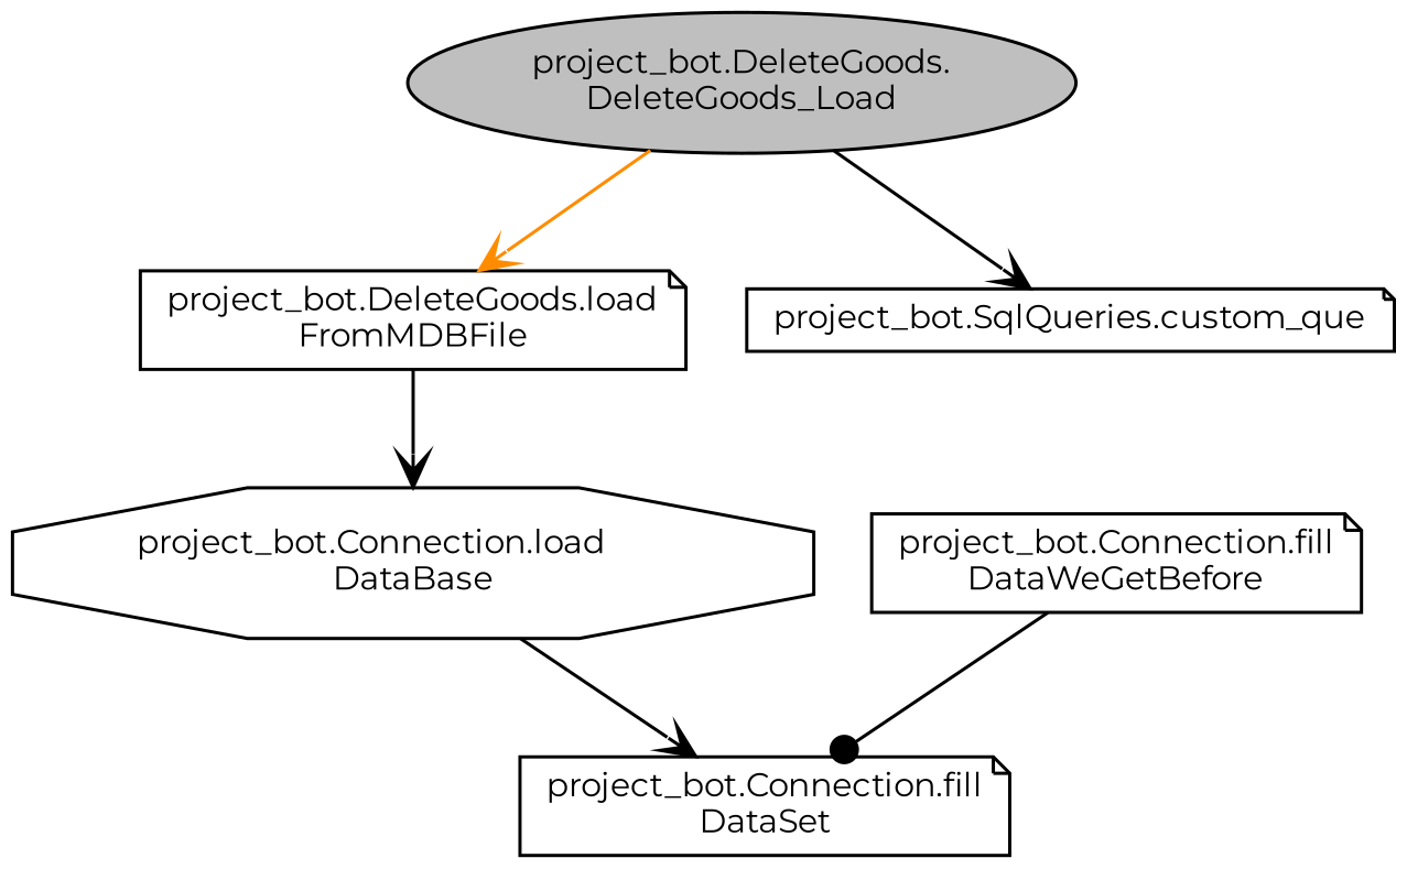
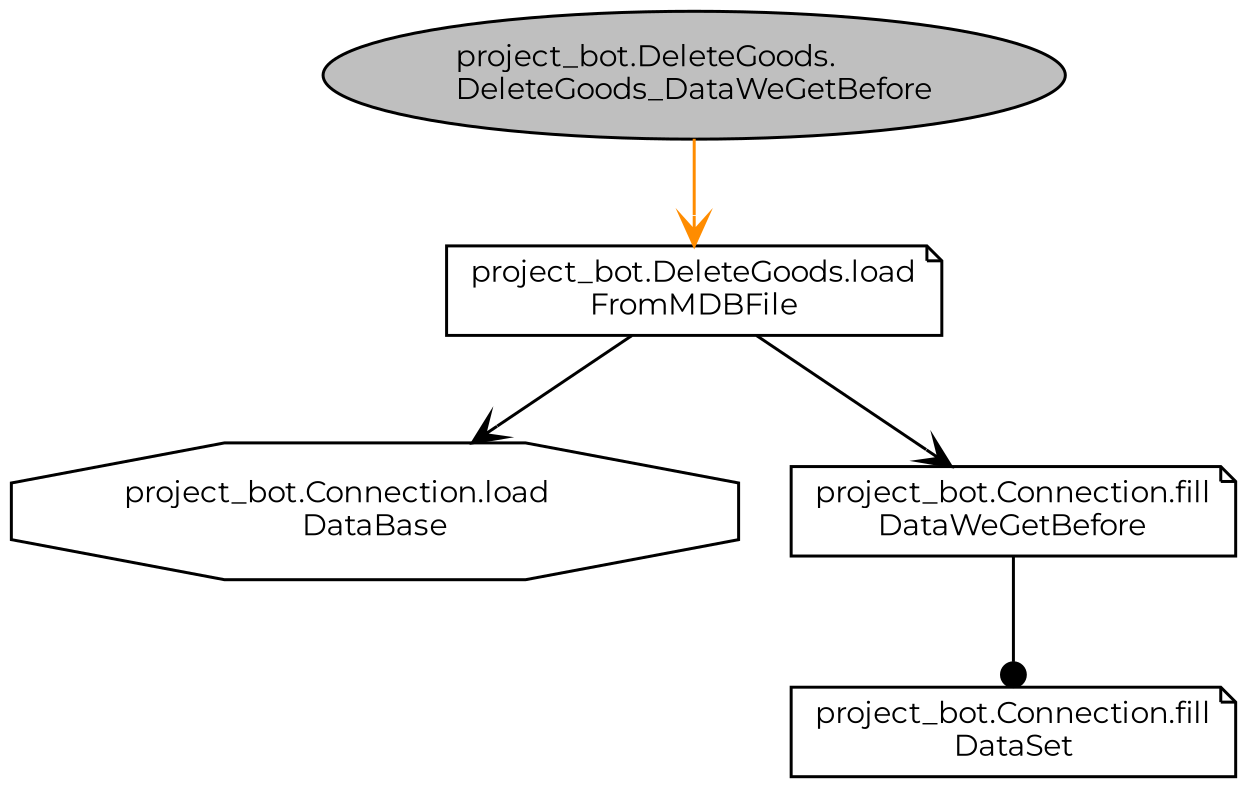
  digraph {
    fontname=Montserrat
    rankdir=TB
    node [color=black fillcolor=white fontname=Montserrat fontsize=10 shape=note style=filled]
    edge [arrowhead=vee color=black fontname=Montserrat fontsize=10 labelfontname=Helvetica labelfontsize=10 style=solid]
-   n1 [fillcolor=grey75 fontcolor=black height=0.2 label="project_bot.DeleteGoods.\lDeleteGoods_Load" shape=ellipse width=0.4]
+   n1 [fillcolor=grey75 fontcolor=black height=0.2 label="project_bot.DeleteGoods.\lDeleteGoods_DataWeGetBefore" shape=ellipse width=0.4]
    n2 [height=0.2 label="project_bot.DeleteGoods.load\lFromMDBFile" width=0.4]
-   n3 [height=0.2 label="project_bot.SqlQueries.custom_que" width=0.4]
    n4 [height=0.2 label="project_bot.Connection.load\lDataBase" shape=octagon width=0.4]
    n5 [height=0.2 label="project_bot.Connection.fill\lDataWeGetBefore" width=0.4]
    n6 [height=0.2 label="project_bot.Connection.fill\lDataSet" width=0.4]
    n1 -> n2 [color=darkorange]
-   n1 -> n3
    n2 -> n4
-   n4 -> n6
+   n2 -> n5
    n5 -> n6 [arrowhead=dot]
  }
